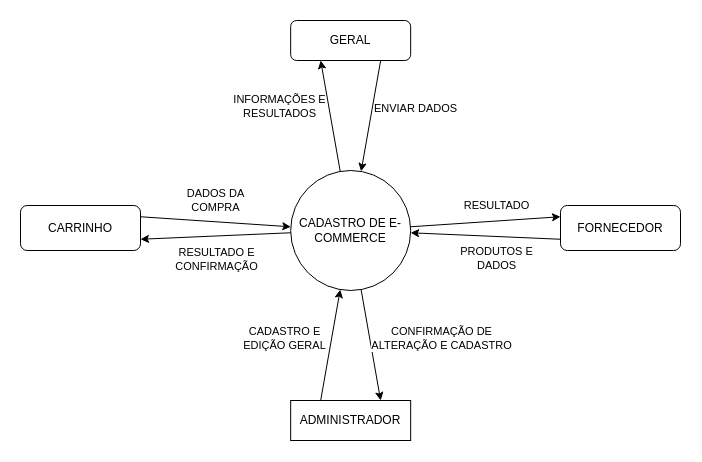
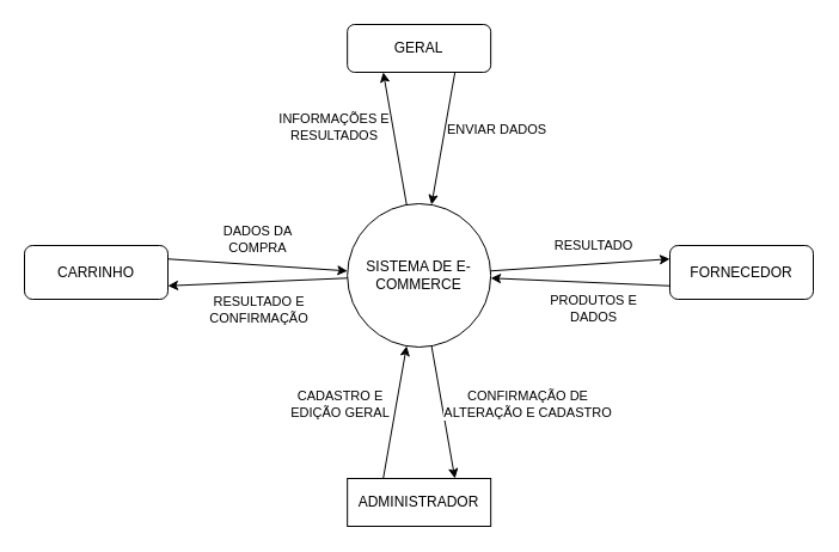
  <mxCell id="0" />
  <mxCell id="1" parent="0" />
- <mxCell id="2" value="CADASTRO DE E-COMMERCE" style="ellipse;whiteSpace=wrap;html=1;aspect=fixed;" vertex="1" parent="1"><mxGeometry x="290.17" y="170" width="120" height="120" as="geometry" /></mxCell>
+ <mxCell id="2" value="SISTEMA DE E-COMMERCE" style="ellipse;whiteSpace=wrap;html=1;aspect=fixed;" vertex="1" parent="1"><mxGeometry x="290.17" y="170" width="120" height="120" as="geometry" /></mxCell>
  <mxCell id="3" value="" style="endArrow=classic;html=1;rounded=0;exitX=0.75;exitY=1;exitDx=0;exitDy=0;" edge="1" parent="1" source="7" target="2"><mxGeometry width="50" height="50" relative="1" as="geometry"><mxPoint x="440.17" y="470" as="sourcePoint" /><mxPoint x="480.17" y="170" as="targetPoint" /></mxGeometry></mxCell>
  <mxCell id="4" value="ENVIAR DADOS" style="edgeLabel;html=1;align=center;verticalAlign=middle;resizable=0;points=[];" vertex="1" connectable="0" parent="3"><mxGeometry x="0.022" y="1" relative="1" as="geometry"><mxPoint x="43" y="-10" as="offset" /></mxGeometry></mxCell>
  <mxCell id="5" value="" style="endArrow=classic;html=1;rounded=0;entryX=0.25;entryY=1;entryDx=0;entryDy=0;" edge="1" parent="1" source="2" target="7"><mxGeometry width="50" height="50" relative="1" as="geometry"><mxPoint x="620.17" y="420" as="sourcePoint" /><mxPoint x="620.17" y="310" as="targetPoint" /></mxGeometry></mxCell>
  <mxCell id="6" value="&lt;div&gt;INFORMAÇÕES E&lt;/div&gt;&lt;div&gt;RESULTADOS&lt;/div&gt;" style="edgeLabel;html=1;align=center;verticalAlign=middle;resizable=0;points=[];" vertex="1" connectable="0" parent="5"><mxGeometry x="-0.156" relative="1" as="geometry"><mxPoint x="-53" y="-18" as="offset" /></mxGeometry></mxCell>
  <mxCell id="7" value="GERAL" style="rounded=1;whiteSpace=wrap;html=1;" vertex="1" parent="1"><mxGeometry x="290.17" y="20" width="120" height="40" as="geometry" /></mxCell>
  <mxCell id="8" value="CARRINHO" style="rounded=1;whiteSpace=wrap;html=1;" vertex="1" parent="1"><mxGeometry x="20" y="205" width="120" height="45" as="geometry" /></mxCell>
  <mxCell id="9" value="" style="endArrow=classic;html=1;rounded=0;entryX=1;entryY=0.75;entryDx=0;entryDy=0;" edge="1" parent="1" source="2" target="8"><mxGeometry width="50" height="50" relative="1" as="geometry"><mxPoint x="350" y="260" as="sourcePoint" /><mxPoint x="400" y="210" as="targetPoint" /></mxGeometry></mxCell>
  <mxCell id="10" value="&lt;div&gt;RESULTADO E&lt;br&gt;&lt;/div&gt;&lt;div&gt;CONFIRMAÇÃO&lt;/div&gt;" style="edgeLabel;html=1;align=center;verticalAlign=middle;resizable=0;points=[];" vertex="1" connectable="0" parent="9"><mxGeometry x="0.058" y="-2" relative="1" as="geometry"><mxPoint x="5" y="25" as="offset" /></mxGeometry></mxCell>
  <mxCell id="11" value="" style="endArrow=classic;html=1;rounded=0;exitX=1;exitY=0.25;exitDx=0;exitDy=0;" edge="1" parent="1" source="8" target="2"><mxGeometry width="50" height="50" relative="1" as="geometry"><mxPoint x="350" y="260" as="sourcePoint" /><mxPoint x="400" y="210" as="targetPoint" /></mxGeometry></mxCell>
  <mxCell id="12" value="&lt;div&gt;DADOS DA&lt;/div&gt;&lt;div&gt;COMPRA&lt;/div&gt;" style="edgeLabel;html=1;align=center;verticalAlign=middle;resizable=0;points=[];" vertex="1" connectable="0" parent="11"><mxGeometry x="0.038" y="-3" relative="1" as="geometry"><mxPoint x="-3" y="-25" as="offset" /></mxGeometry></mxCell>
  <mxCell id="13" value="FORNECEDOR" style="rounded=1;whiteSpace=wrap;html=1;" vertex="1" parent="1"><mxGeometry x="560" y="205" width="120" height="45" as="geometry" /></mxCell>
  <mxCell id="14" value="" style="endArrow=classic;html=1;rounded=0;entryX=0;entryY=0.25;entryDx=0;entryDy=0;" edge="1" parent="1" source="2" target="13"><mxGeometry width="50" height="50" relative="1" as="geometry"><mxPoint x="350" y="260" as="sourcePoint" /><mxPoint x="400" y="210" as="targetPoint" /></mxGeometry></mxCell>
  <mxCell id="15" value="&lt;div&gt;RESULTADO &lt;br&gt;&lt;/div&gt;" style="edgeLabel;html=1;align=center;verticalAlign=middle;resizable=0;points=[];" vertex="1" connectable="0" parent="14"><mxGeometry x="-0.006" y="-3" relative="1" as="geometry"><mxPoint x="10" y="-20" as="offset" /></mxGeometry></mxCell>
  <mxCell id="16" value="" style="endArrow=classic;html=1;rounded=0;exitX=0;exitY=0.75;exitDx=0;exitDy=0;" edge="1" parent="1" source="13" target="2"><mxGeometry width="50" height="50" relative="1" as="geometry"><mxPoint x="350" y="260" as="sourcePoint" /><mxPoint x="400" y="210" as="targetPoint" /></mxGeometry></mxCell>
  <mxCell id="17" value="&lt;div&gt;PRODUTOS E&lt;/div&gt;&lt;div&gt;DADOS&lt;br&gt;&lt;/div&gt;" style="edgeLabel;html=1;align=center;verticalAlign=middle;resizable=0;points=[];" vertex="1" connectable="0" parent="16"><mxGeometry x="-0.304" y="-4" relative="1" as="geometry"><mxPoint x="-13" y="25" as="offset" /></mxGeometry></mxCell>
  <mxCell id="18" value="ADMINISTRADOR" style="whiteSpace=wrap;html=1;rounded=0;" vertex="1" parent="1"><mxGeometry x="290.17" y="400" width="120" height="40" as="geometry" /></mxCell>
  <mxCell id="19" value="" style="endArrow=classic;html=1;rounded=0;exitX=0.25;exitY=0;exitDx=0;exitDy=0;" edge="1" parent="1" source="18" target="2"><mxGeometry width="50" height="50" relative="1" as="geometry"><mxPoint x="350" y="260" as="sourcePoint" /><mxPoint x="400" y="210" as="targetPoint" /></mxGeometry></mxCell>
  <mxCell id="20" value="&lt;div&gt;CADASTRO E&lt;/div&gt;&lt;div&gt;EDIÇÃO GERAL&lt;/div&gt;" style="edgeLabel;html=1;align=center;verticalAlign=middle;resizable=0;points=[];" vertex="1" connectable="0" parent="19"><mxGeometry x="-0.327" y="4" relative="1" as="geometry"><mxPoint x="-39" y="-24" as="offset" /></mxGeometry></mxCell>
  <mxCell id="21" value="" style="endArrow=classic;html=1;rounded=0;entryX=0.75;entryY=0;entryDx=0;entryDy=0;" edge="1" parent="1" source="2" target="18"><mxGeometry width="50" height="50" relative="1" as="geometry"><mxPoint x="350" y="260" as="sourcePoint" /><mxPoint x="420" y="360" as="targetPoint" /></mxGeometry></mxCell>
  <mxCell id="22" value="&lt;div&gt;CONFIRMAÇÃO DE&lt;br&gt;&lt;/div&gt;&lt;div&gt;ALTERAÇÃO E CADASTRO&lt;/div&gt;" style="edgeLabel;html=1;align=center;verticalAlign=middle;resizable=0;points=[];" vertex="1" connectable="0" parent="21"><mxGeometry x="-0.109" y="3" relative="1" as="geometry"><mxPoint x="68" as="offset" /></mxGeometry></mxCell>
